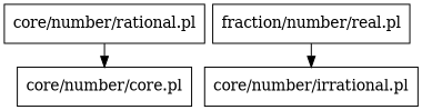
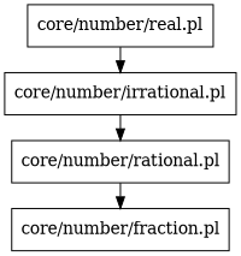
  digraph {
    nodesep=0.1
    ranksep=0.3
    node [shape=rectangle]
    "core/number/rational.pl"
-   "core/number/fraction.pl" [label="core/number/core.pl"]
+   "core/number/fraction.pl"
    "core/number/irrational.pl"
-   "core/number/real.pl" [label="fraction/number/real.pl"]
+   "core/number/real.pl"
    "core/number/rational.pl" -> "core/number/fraction.pl"
+   "core/number/irrational.pl" -> "core/number/rational.pl"
    "core/number/real.pl" -> "core/number/irrational.pl"
  }
